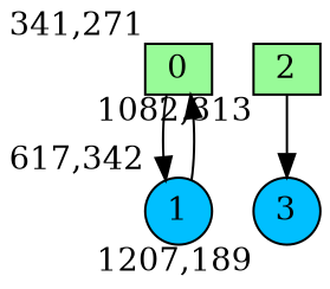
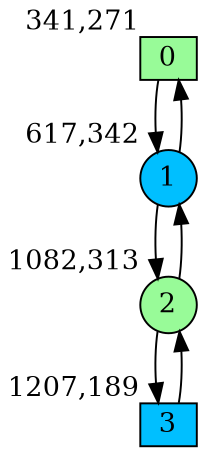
  digraph {
    bgcolor=white
    node [fillcolor=palegreen fixedsize=true shape=box style=filled]
    0 [height=0.3 width=0.4 xlabel="341,271"]
    1 [fillcolor=deepskyblue height=0.3 shape=circle width=0.4 xlabel="617,342"]
-   2 [height=0.3 width=0.4 xlabel="1082,313"]
-   3 [fillcolor=deepskyblue height=0.3 shape=circle width=0.4 xlabel="1207,189"]
+   2 [height=0.3 shape=circle width=0.4 xlabel="1082,313"]
+   3 [fillcolor=deepskyblue height=0.3 width=0.4 xlabel="1207,189"]
    0 -> 1
    1 -> 0
+   1 -> 2
+   2 -> 1
    2 -> 3
+   3 -> 2
  }
